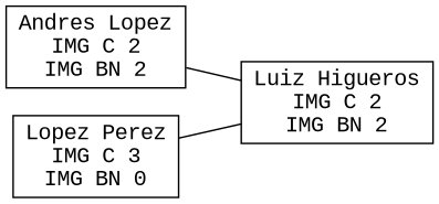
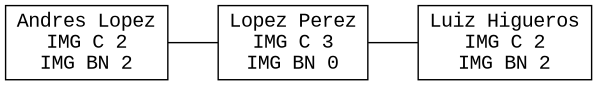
  digraph {
    fontname="Liberation Mono"
    rankdir=LR
    node [fontname="Liberation Mono" shape=box]
    edge [arrowhead=none fontname="Liberation Mono"]
    n1 [label="Andres Lopez\nIMG C 2\nIMG BN 2"]
    n2 [label="Lopez Perez\nIMG C 3\nIMG BN 0"]
    n3 [label="Luiz Higueros\nIMG C 2\nIMG BN 2"]
-   n1 -> n3
+   n1 -> n2
    n2 -> n3
  }
